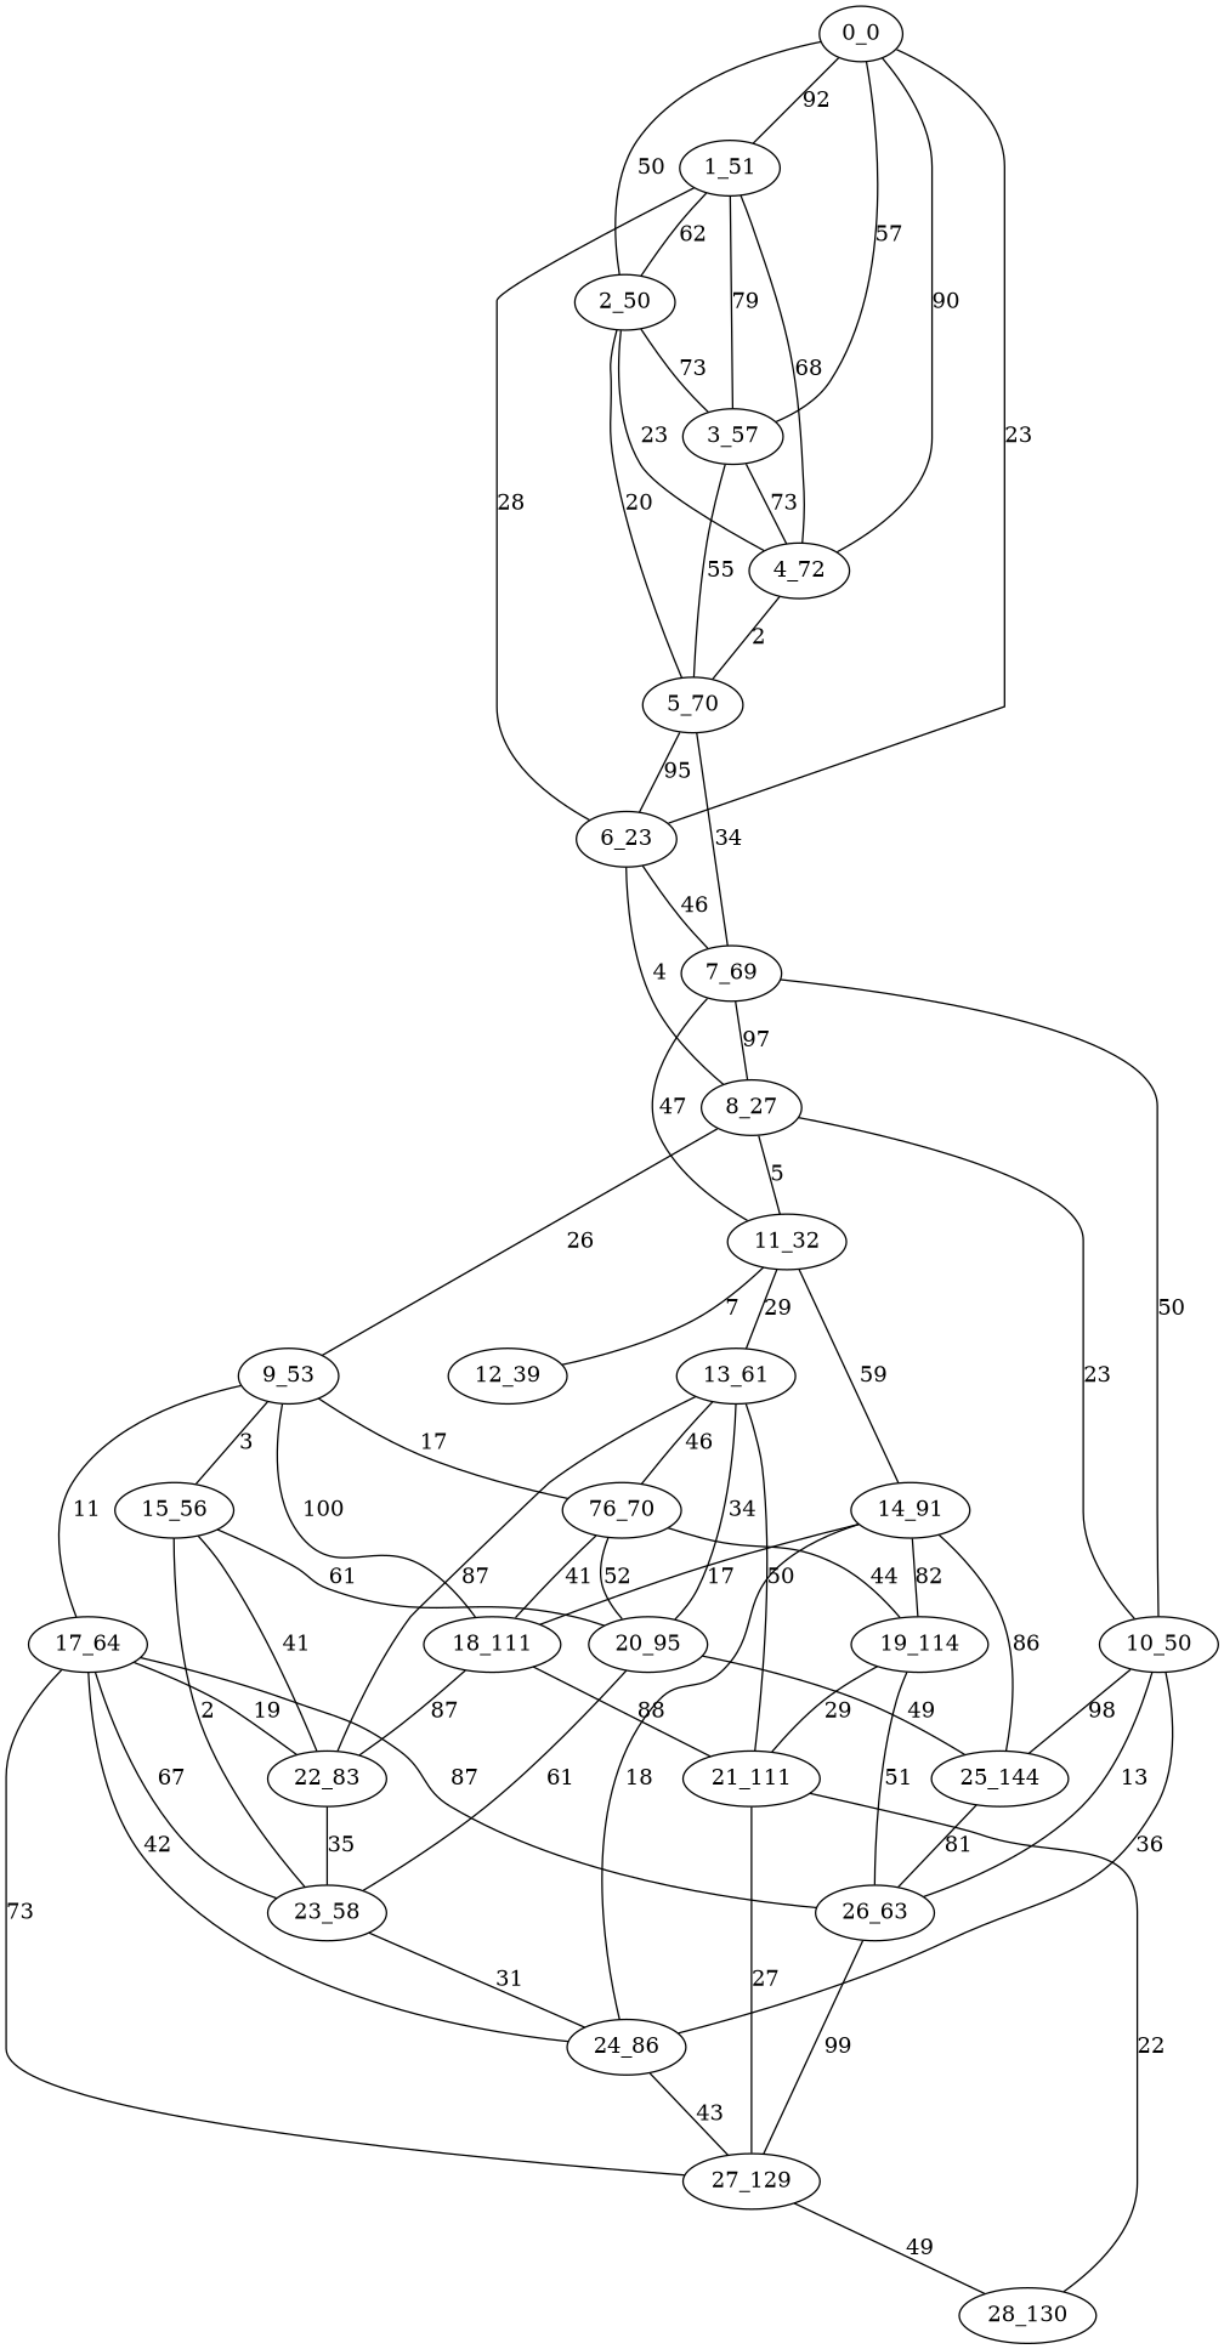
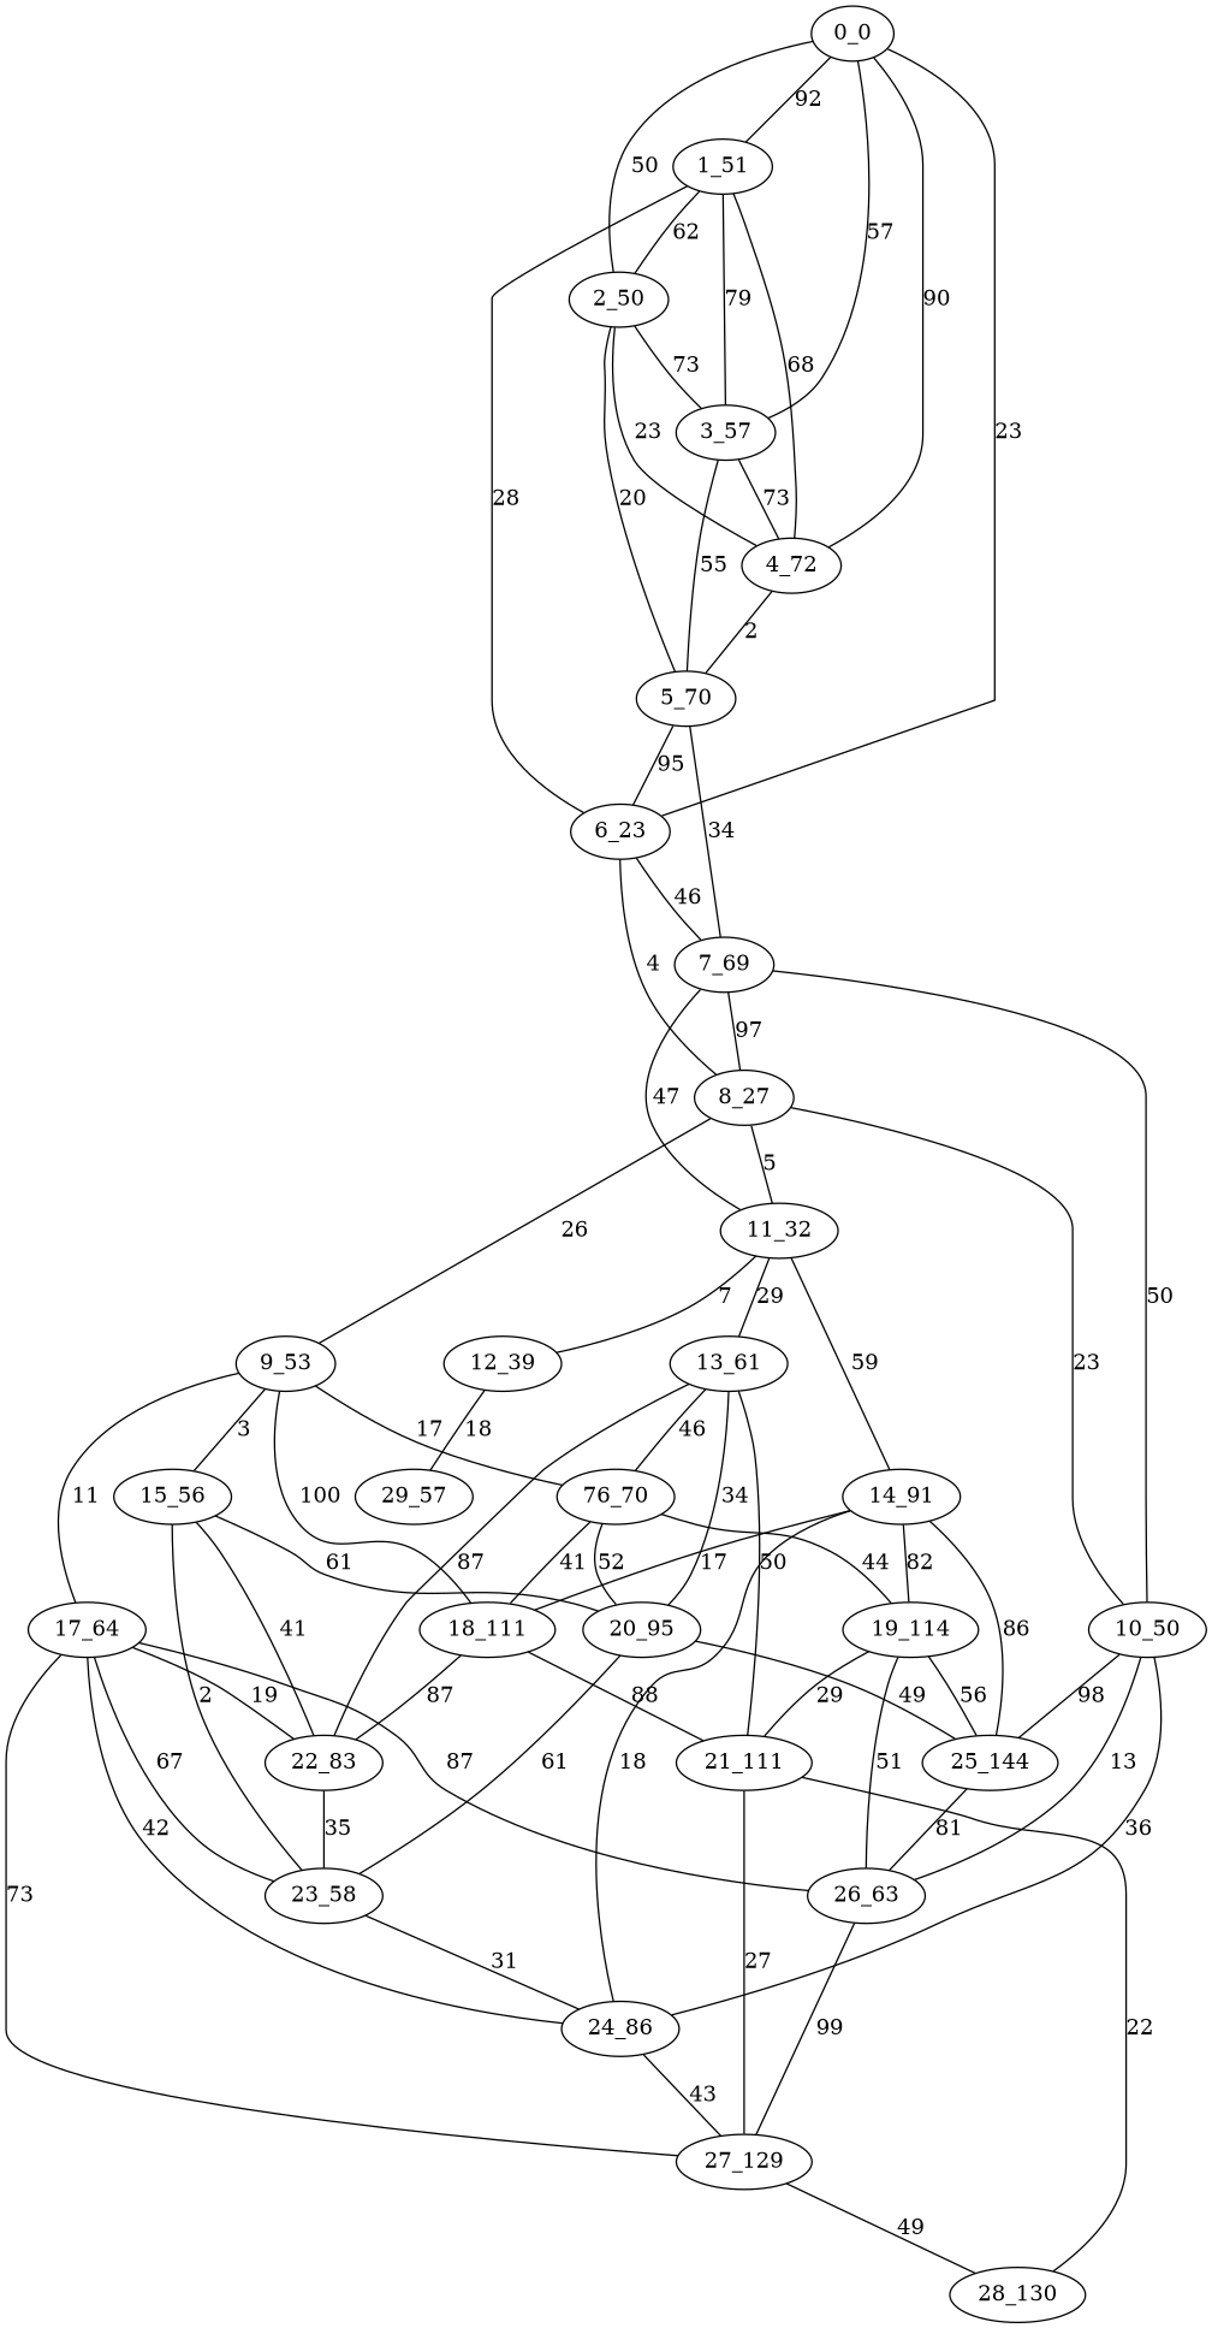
  graph {
    n1 [label="0_0"]
    n2 [label="1_51"]
    n3 [label="2_50"]
    n4 [label="3_57"]
    n5 [label="4_72"]
    n6 [label="6_23"]
    n7 [label="5_70"]
    n8 [label="7_69"]
    n9 [label="8_27"]
    n10 [label="10_50"]
    n11 [label="11_32"]
    n12 [label="9_53"]
    n13 [label="24_86"]
    n14 [label="25_144"]
    n15 [label="26_63"]
    n16 [label="12_39"]
    n17 [label="13_61"]
    n18 [label="14_91"]
    n19 [label="15_56"]
    n20 [label="76_70"]
    n21 [label="17_64"]
    n22 [label="18_111"]
    n23 [label="20_95"]
    n24 [label="22_83"]
    n25 [label="23_58"]
    n26 [label="19_114"]
    n27 [label="27_129"]
    n28 [label="21_111"]
+   n29 [label="29_57"]
    n30 [label="28_130"]
    n1 -- n2 [label=92]
    n1 -- n3 [label=50]
    n1 -- n4 [label=57]
    n1 -- n5 [label=90]
    n1 -- n6 [label=23]
    n2 -- n3 [label=62]
    n2 -- n4 [label=79]
    n2 -- n5 [label=68]
    n2 -- n6 [label=28]
    n3 -- n4 [label=73]
    n3 -- n5 [label=23]
    n3 -- n7 [label=20]
    n4 -- n5 [label=73]
    n4 -- n7 [label=55]
    n5 -- n7 [label=2]
    n6 -- n8 [label=46]
    n6 -- n9 [label=4]
    n7 -- n6 [label=95]
    n7 -- n8 [label=34]
    n8 -- n9 [label=97]
    n8 -- n10 [label=50]
    n8 -- n11 [label=47]
    n9 -- n10 [label=23]
    n9 -- n11 [label=5]
    n9 -- n12 [label=26]
    n10 -- n13 [label=36]
    n10 -- n14 [label=98]
    n10 -- n15 [label=13]
    n11 -- n16 [label=7]
    n11 -- n17 [label=29]
    n11 -- n18 [label=59]
    n12 -- n19 [label=3]
    n12 -- n20 [label=17]
    n12 -- n21 [label=11]
    n12 -- n22 [label=100]
    n13 -- n27 [label=43]
    n14 -- n15 [label=81]
    n15 -- n27 [label=99]
+   n16 -- n29 [label=18]
    n17 -- n20 [label=46]
    n17 -- n23 [label=34]
    n17 -- n24 [label=87]
    n17 -- n28 [label=50]
    n18 -- n13 [label=18]
    n18 -- n14 [label=86]
    n18 -- n22 [label=17]
    n18 -- n26 [label=82]
    n19 -- n23 [label=61]
    n19 -- n24 [label=41]
    n19 -- n25 [label=2]
    n20 -- n22 [label=41]
    n20 -- n23 [label=52]
    n20 -- n26 [label=44]
    n21 -- n13 [label=42]
    n21 -- n15 [label=87]
    n21 -- n24 [label=19]
    n21 -- n25 [label=67]
    n21 -- n27 [label=73]
    n22 -- n24 [label=87]
    n22 -- n28 [label=88]
    n23 -- n14 [label=49]
    n23 -- n25 [label=61]
    n24 -- n25 [label=35]
    n25 -- n13 [label=31]
+   n26 -- n14 [label=56]
    n26 -- n15 [label=51]
    n26 -- n28 [label=29]
    n27 -- n30 [label=49]
    n28 -- n27 [label=27]
    n28 -- n30 [label=22]
  }
